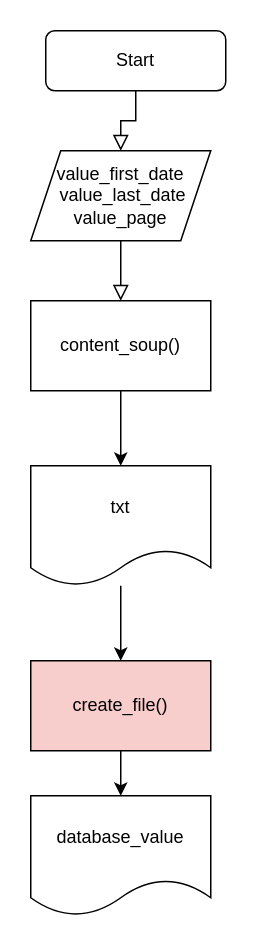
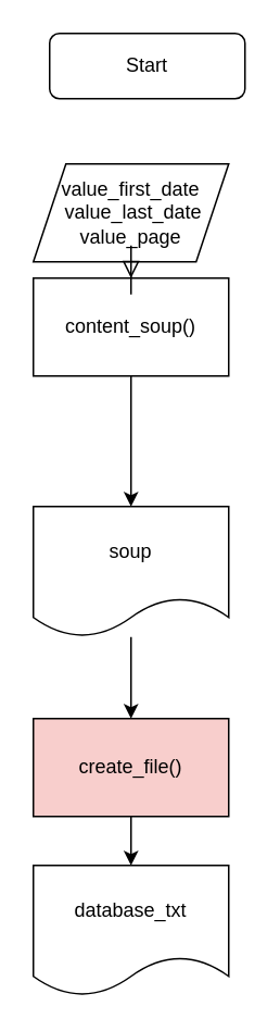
  <mxCell id="0" />
  <mxCell id="1" parent="0" />
- <mxCell id="2" value="" style="rounded=0;html=1;jettySize=auto;orthogonalLoop=1;fontSize=11;endArrow=block;endFill=0;endSize=8;strokeWidth=1;shadow=0;labelBackgroundColor=none;edgeStyle=orthogonalEdgeStyle;" parent="1" source="3" target="4" edge="1"><mxGeometry relative="1" as="geometry"><mxPoint x="80" y="130" as="targetPoint" /></mxGeometry></mxCell>
  <mxCell id="3" value="Start" style="rounded=1;whiteSpace=wrap;html=1;fontSize=12;glass=0;strokeWidth=1;shadow=0;" parent="1" vertex="1"><mxGeometry x="30" y="20" width="120" height="40" as="geometry" /></mxCell>
  <mxCell id="4" value="value_first_date&lt;br&gt;&amp;nbsp;value_last_date&lt;br&gt;value_page" style="shape=parallelogram;perimeter=parallelogramPerimeter;whiteSpace=wrap;html=1;fixedSize=1;" vertex="1" parent="1"><mxGeometry x="20" y="100" width="120" height="60" as="geometry" /></mxCell>
  <mxCell id="5" value="" style="edgeStyle=orthogonalEdgeStyle;rounded=0;orthogonalLoop=1;jettySize=auto;html=1;" edge="1" parent="1" source="6" target="9"><mxGeometry relative="1" as="geometry" /></mxCell>
- <mxCell id="6" value="content_soup()" style="rounded=0;whiteSpace=wrap;html=1;" vertex="1" parent="1"><mxGeometry x="20" y="200" width="120" height="60" as="geometry" /></mxCell>
+ <mxCell id="6" value="content_soup()" style="rounded=0;whiteSpace=wrap;html=1;" vertex="1" parent="1"><mxGeometry x="20" y="170" width="120" height="60" as="geometry" /></mxCell>
  <mxCell id="7" value="" style="rounded=0;html=1;jettySize=auto;orthogonalLoop=1;fontSize=11;endArrow=block;endFill=0;endSize=8;strokeWidth=1;shadow=0;labelBackgroundColor=none;edgeStyle=orthogonalEdgeStyle;" edge="1" parent="1" source="4" target="6"><mxGeometry relative="1" as="geometry"><mxPoint x="79.8" y="150" as="sourcePoint" /><mxPoint x="80" y="190" as="targetPoint" /></mxGeometry></mxCell>
  <mxCell id="8" value="" style="edgeStyle=orthogonalEdgeStyle;rounded=0;orthogonalLoop=1;jettySize=auto;html=1;" edge="1" parent="1" source="9" target="11"><mxGeometry relative="1" as="geometry" /></mxCell>
- <mxCell id="9" value="txt" style="shape=document;whiteSpace=wrap;html=1;boundedLbl=1;" vertex="1" parent="1"><mxGeometry x="20" y="310" width="120" height="80" as="geometry" /></mxCell>
+ <mxCell id="9" value="soup" style="shape=document;whiteSpace=wrap;html=1;boundedLbl=1;" vertex="1" parent="1"><mxGeometry x="20" y="310" width="120" height="80" as="geometry" /></mxCell>
  <mxCell id="10" value="" style="edgeStyle=orthogonalEdgeStyle;rounded=0;orthogonalLoop=1;jettySize=auto;html=1;" edge="1" parent="1" source="11" target="12"><mxGeometry relative="1" as="geometry" /></mxCell>
  <mxCell id="11" value="create_file()" style="rounded=0;whiteSpace=wrap;html=1;fillColor=#f8cecc;" vertex="1" parent="1"><mxGeometry x="20" y="440" width="120" height="60" as="geometry" /></mxCell>
- <mxCell id="12" value="database_value" style="shape=document;whiteSpace=wrap;html=1;boundedLbl=1;" vertex="1" parent="1"><mxGeometry x="20" y="530" width="120" height="80" as="geometry" /></mxCell>
+ <mxCell id="12" value="database_txt" style="shape=document;whiteSpace=wrap;html=1;boundedLbl=1;" vertex="1" parent="1"><mxGeometry x="20" y="530" width="120" height="80" as="geometry" /></mxCell>
